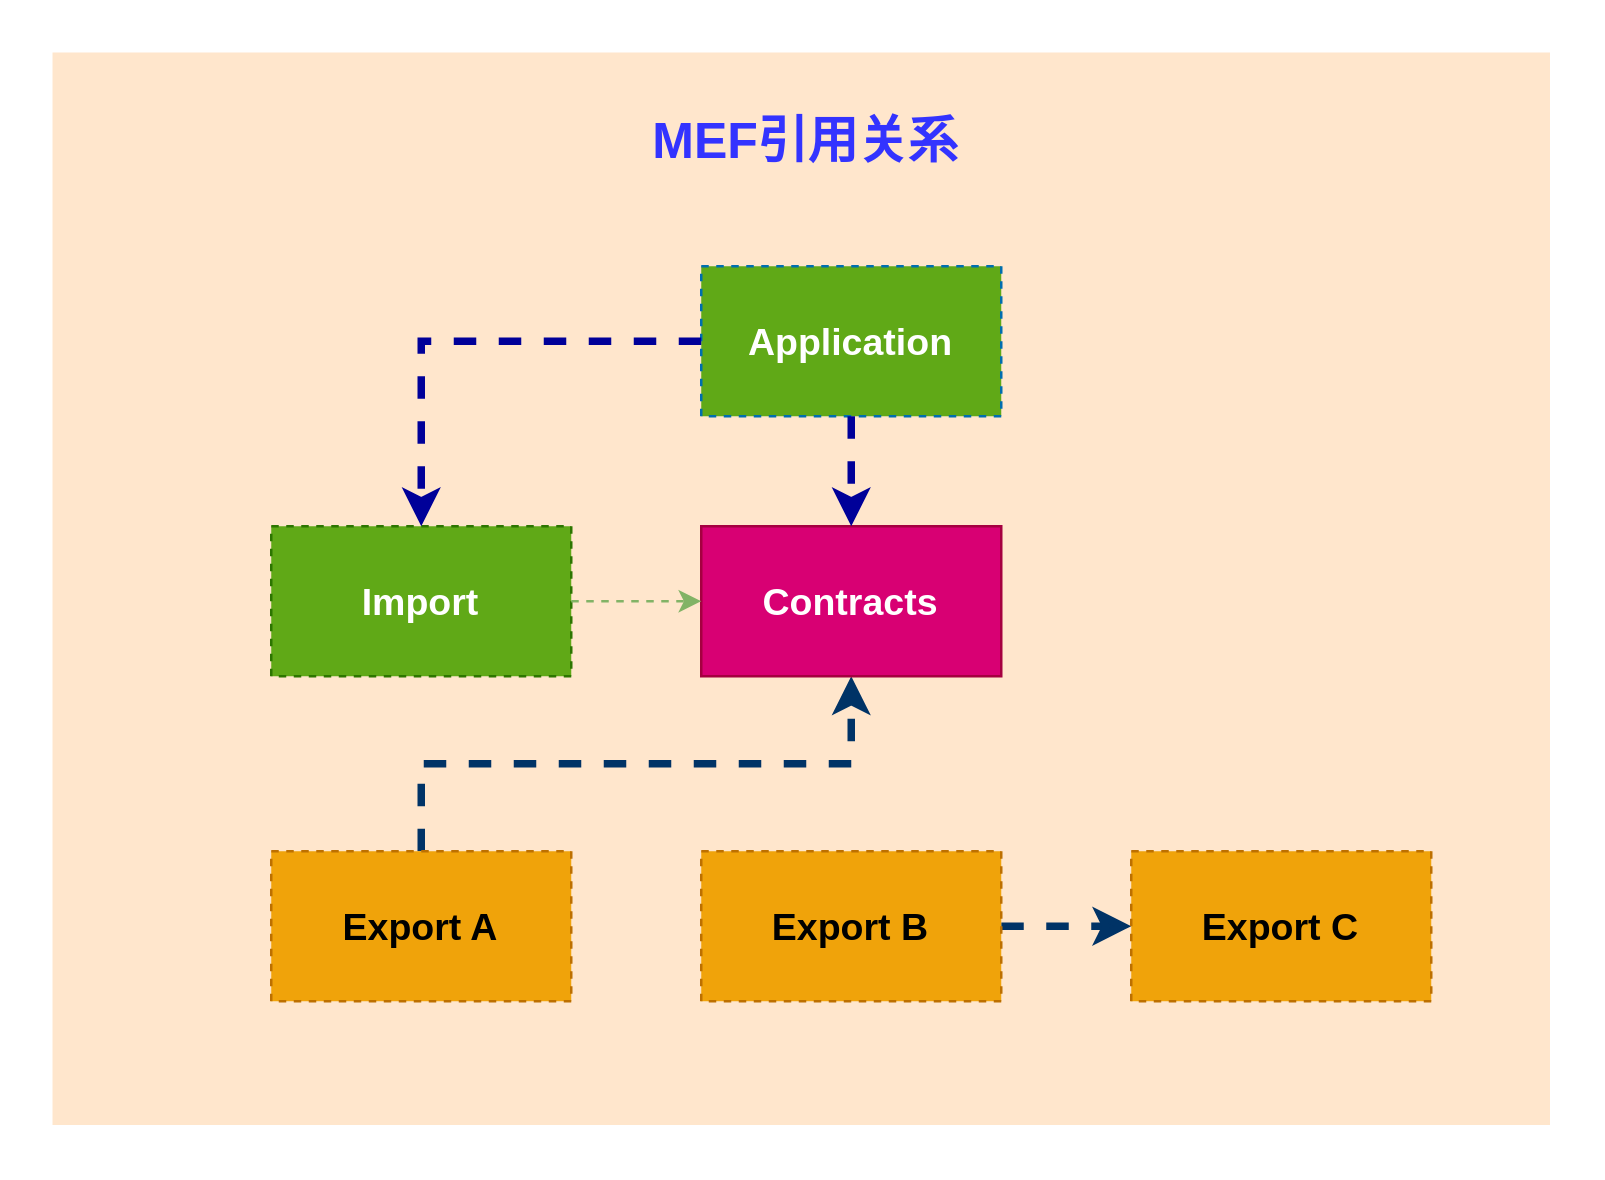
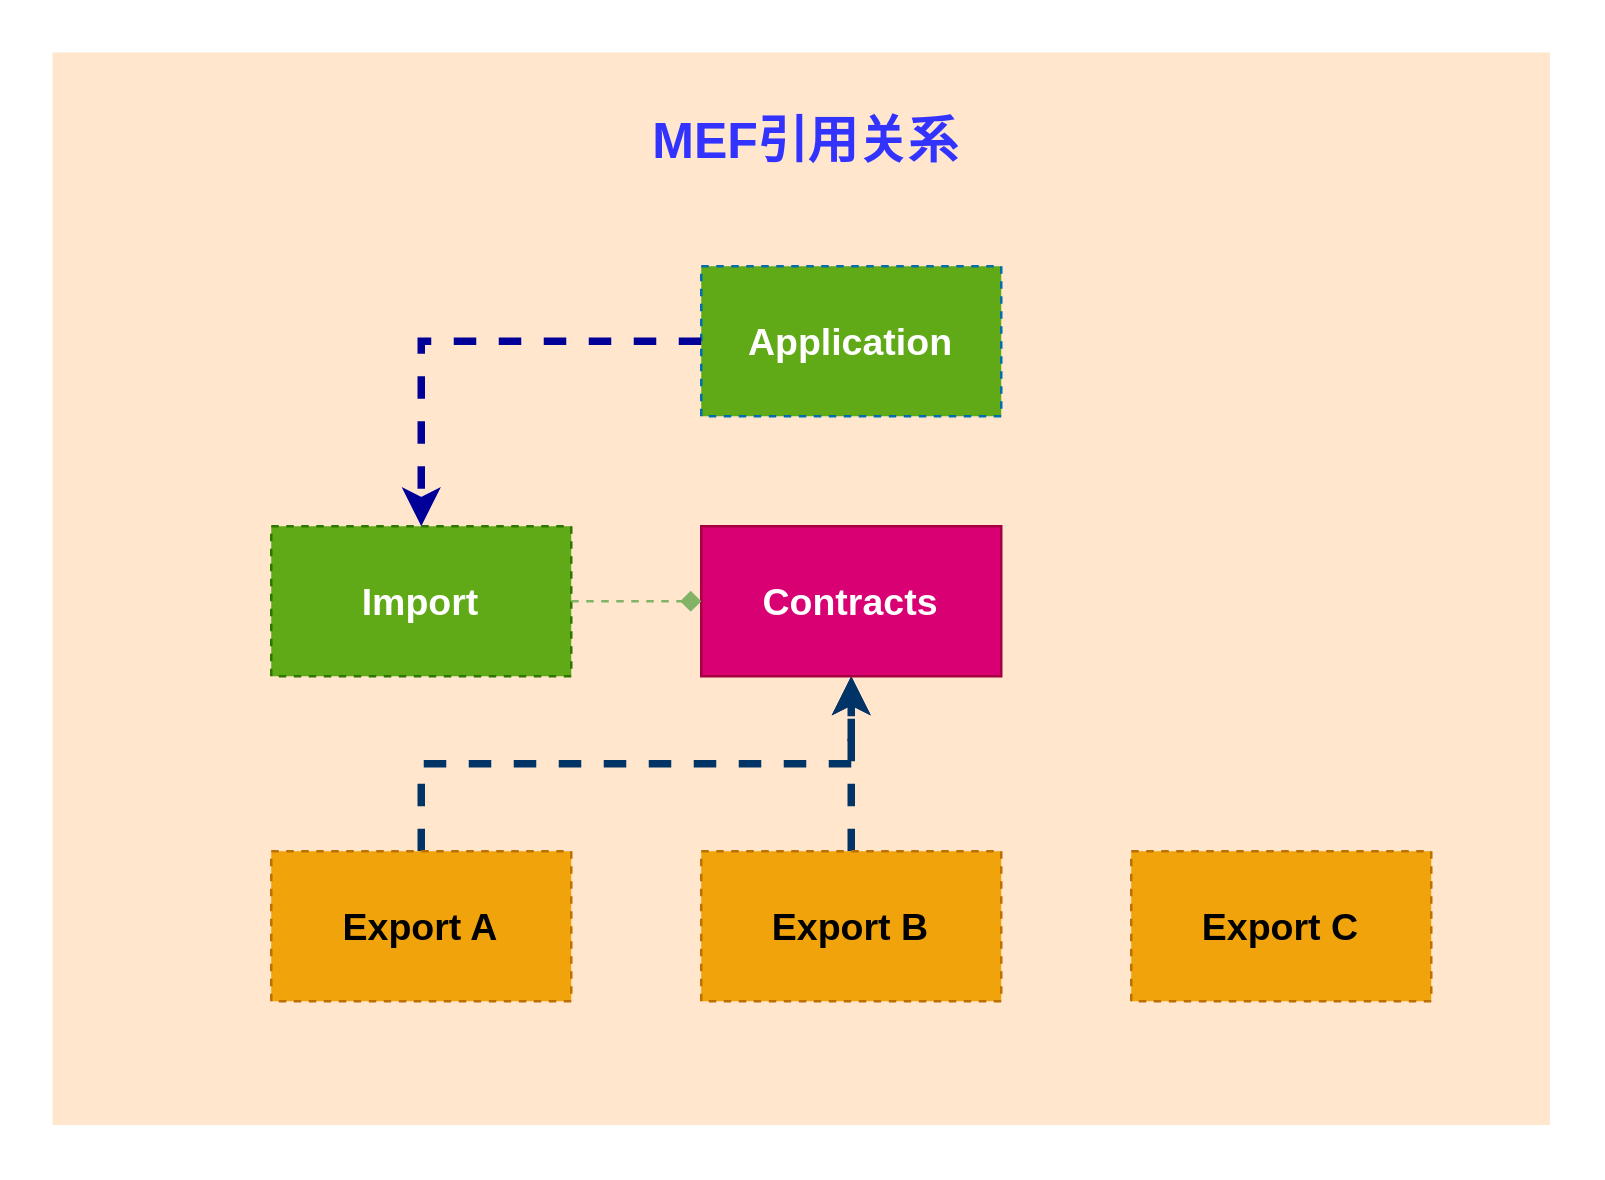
  <mxCell id="0" />
  <mxCell id="1" parent="0" />
  <mxCell id="2" value="" style="rounded=0;whiteSpace=wrap;html=1;fillColor=#FFE6CC;strokeColor=#FFFFFF;" parent="1" vertex="1"><mxGeometry x="20" y="20" width="600" height="430" as="geometry" /></mxCell>
  <mxCell id="3" style="edgeStyle=orthogonalEdgeStyle;rounded=0;orthogonalLoop=1;jettySize=auto;html=1;entryX=0.5;entryY=1;entryDx=0;entryDy=0;exitX=0.5;exitY=0;exitDx=0;exitDy=0;fillColor=#d5e8d4;strokeColor=#003366;fontStyle=1;fontSize=15;strokeWidth=3;dashed=1;" parent="1" source="6" target="12" edge="1"><mxGeometry relative="1" as="geometry"><mxPoint x="210" y="330" as="sourcePoint" /></mxGeometry></mxCell>
- <mxCell id="4" style="edgeStyle=orthogonalEdgeStyle;rounded=0;orthogonalLoop=1;jettySize=auto;html=1;fillColor=#d5e8d4;strokeColor=#003366;fontStyle=1;fontSize=15;strokeWidth=3;dashed=1;" parent="1" source="7" target="8" edge="1"><mxGeometry relative="1" as="geometry"><mxPoint x="350" y="270" as="targetPoint" /></mxGeometry></mxCell>
+ <mxCell id="4" style="edgeStyle=orthogonalEdgeStyle;rounded=0;orthogonalLoop=1;jettySize=auto;html=1;entryX=0.5;entryY=1;entryDx=0;entryDy=0;fillColor=#d5e8d4;strokeColor=#003366;fontStyle=1;fontSize=15;strokeWidth=3;dashed=1;" parent="1" source="7" target="12" edge="1"><mxGeometry relative="1" as="geometry"><mxPoint x="350" y="270" as="targetPoint" /></mxGeometry></mxCell>
  <mxCell id="5" value="" style="group;dashed=1;" parent="1" vertex="1" connectable="0"><mxGeometry x="130" y="340" width="420" height="60" as="geometry" /></mxCell>
  <mxCell id="6" value="Export A" style="rounded=0;whiteSpace=wrap;html=1;fillColor=#f0a30a;strokeColor=#BD7000;fontStyle=1;fontSize=15;fontColor=#000000;dashed=1;" parent="5" vertex="1"><mxGeometry x="-22" width="120" height="60" as="geometry" /></mxCell>
  <mxCell id="7" value="Export B" style="rounded=0;whiteSpace=wrap;html=1;fillColor=#f0a30a;strokeColor=#BD7000;fontStyle=1;fontSize=15;fontColor=#000000;dashed=1;" parent="5" vertex="1"><mxGeometry x="150" width="120" height="60" as="geometry" /></mxCell>
  <mxCell id="8" value="Export C" style="rounded=0;whiteSpace=wrap;html=1;fillColor=#f0a30a;strokeColor=#BD7000;fontStyle=1;fontSize=15;fontColor=#000000;dashed=1;" parent="5" vertex="1"><mxGeometry x="322" width="120" height="60" as="geometry" /></mxCell>
  <mxCell id="9" value="" style="group;dashed=1;" parent="1" vertex="1" connectable="0"><mxGeometry x="130" y="90" width="270" height="180" as="geometry" /></mxCell>
  <mxCell id="10" value="Application" style="rounded=0;whiteSpace=wrap;html=1;fillColor=#60a917;strokeColor=#006EAF;fontStyle=1;fontSize=15;fontColor=#ffffff;dashed=1;" parent="9" vertex="1"><mxGeometry x="150" y="16" width="120" height="60" as="geometry" /></mxCell>
  <mxCell id="11" value="Import" style="rounded=0;whiteSpace=wrap;html=1;fillColor=#60a917;strokeColor=#2D7600;fontStyle=1;fontSize=15;fontColor=#ffffff;dashed=1;" parent="9" vertex="1"><mxGeometry x="-22" y="120" width="120" height="60" as="geometry" /></mxCell>
  <mxCell id="12" value="Contracts" style="rounded=0;whiteSpace=wrap;html=1;fillColor=#d80073;strokeColor=#A50040;fontStyle=1;fontSize=15;fontColor=#ffffff;dashed=0;" parent="9" vertex="1"><mxGeometry x="150" y="120" width="120" height="60" as="geometry" /></mxCell>
  <mxCell id="13" style="edgeStyle=orthogonalEdgeStyle;rounded=0;orthogonalLoop=1;jettySize=auto;html=1;exitX=0;exitY=0.5;exitDx=0;exitDy=0;entryX=0.5;entryY=0;entryDx=0;entryDy=0;fillColor=#d5e8d4;strokeColor=#000099;fontStyle=1;fontSize=15;strokeWidth=3;dashed=1;" parent="9" source="10" target="11" edge="1"><mxGeometry relative="1" as="geometry" /></mxCell>
- <mxCell id="14" value="" style="edgeStyle=orthogonalEdgeStyle;rounded=0;orthogonalLoop=1;jettySize=auto;html=1;fillColor=#d5e8d4;strokeColor=#82b366;fontStyle=1;fontSize=15;dashed=1;" parent="9" source="11" target="12" edge="1"><mxGeometry relative="1" as="geometry" /></mxCell>
- <mxCell id="15" value="" style="edgeStyle=orthogonalEdgeStyle;rounded=0;orthogonalLoop=1;jettySize=auto;html=1;fillColor=#d5e8d4;strokeColor=#000099;fontStyle=1;fontSize=15;strokeWidth=3;dashed=1;" parent="9" source="10" target="12" edge="1"><mxGeometry relative="1" as="geometry" /></mxCell>
+ <mxCell id="14" value="" style="edgeStyle=orthogonalEdgeStyle;rounded=0;orthogonalLoop=1;jettySize=auto;html=1;fillColor=#d5e8d4;strokeColor=#82b366;fontStyle=1;fontSize=15;dashed=1;endArrow=diamond;" parent="9" source="11" target="12" edge="1"><mxGeometry relative="1" as="geometry" /></mxCell>
  <mxCell id="16" value="MEF引用关系" style="text;strokeColor=none;align=center;fillColor=none;html=1;verticalAlign=middle;whiteSpace=wrap;rounded=0;fontSize=20;fontColor=#3333FF;fontStyle=1" parent="1" vertex="1"><mxGeometry x="257" y="40" width="130" height="30" as="geometry" /></mxCell>
